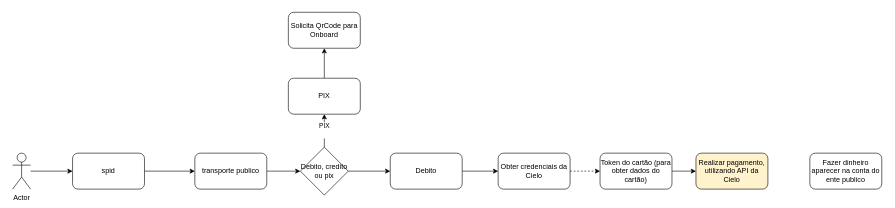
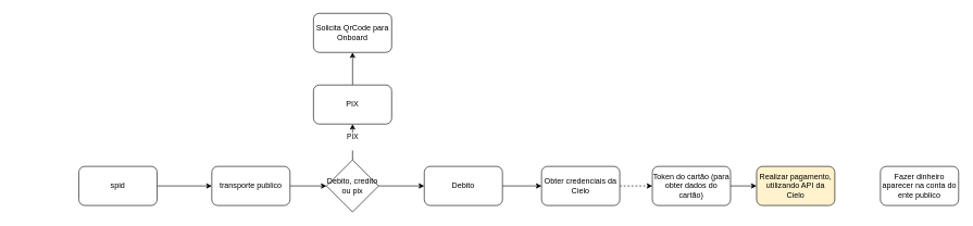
  <mxCell id="0" />
  <mxCell id="1" parent="0" />
- <mxCell id="2" style="edgeStyle=orthogonalEdgeStyle;rounded=0;orthogonalLoop=1;jettySize=auto;html=1;" edge="1" parent="1" source="3" target="5"><mxGeometry relative="1" as="geometry" /></mxCell>
- <mxCell id="3" value="Actor" style="shape=umlActor;verticalLabelPosition=bottom;verticalAlign=top;html=1;outlineConnect=0;" vertex="1" parent="1"><mxGeometry x="20" y="255" width="30" height="60" as="geometry" /></mxCell>
  <mxCell id="4" style="edgeStyle=orthogonalEdgeStyle;rounded=0;orthogonalLoop=1;jettySize=auto;html=1;exitX=1;exitY=0.5;exitDx=0;exitDy=0;entryX=0;entryY=0.5;entryDx=0;entryDy=0;" edge="1" parent="1" source="5" target="7"><mxGeometry relative="1" as="geometry" /></mxCell>
  <mxCell id="5" value="spid" style="rounded=1;whiteSpace=wrap;html=1;" vertex="1" parent="1"><mxGeometry x="120" y="255" width="120" height="60" as="geometry" /></mxCell>
  <mxCell id="6" style="edgeStyle=orthogonalEdgeStyle;rounded=0;orthogonalLoop=1;jettySize=auto;html=1;exitX=1;exitY=0.5;exitDx=0;exitDy=0;entryX=0;entryY=0.5;entryDx=0;entryDy=0;" edge="1" parent="1" source="7" target="10"><mxGeometry relative="1" as="geometry" /></mxCell>
  <mxCell id="7" value="transporte publico" style="rounded=1;whiteSpace=wrap;html=1;" vertex="1" parent="1"><mxGeometry x="324" y="255" width="120" height="60" as="geometry" /></mxCell>
  <mxCell id="8" value="PIX&lt;div&gt;&lt;br&gt;&lt;/div&gt;" style="edgeStyle=orthogonalEdgeStyle;rounded=0;orthogonalLoop=1;jettySize=auto;html=1;exitX=0.5;exitY=0;exitDx=0;exitDy=0;" edge="1" parent="1" source="10" target="12"><mxGeometry relative="1" as="geometry" /></mxCell>
  <mxCell id="9" style="edgeStyle=orthogonalEdgeStyle;rounded=0;orthogonalLoop=1;jettySize=auto;html=1;entryX=0;entryY=0.5;entryDx=0;entryDy=0;" edge="1" parent="1" source="10" target="15"><mxGeometry relative="1" as="geometry" /></mxCell>
  <mxCell id="10" value="Debito, credito ou pix" style="rhombus;whiteSpace=wrap;html=1;" vertex="1" parent="1"><mxGeometry x="500" y="245" width="80" height="80" as="geometry" /></mxCell>
  <mxCell id="11" style="edgeStyle=orthogonalEdgeStyle;rounded=0;orthogonalLoop=1;jettySize=auto;html=1;exitX=0.5;exitY=0;exitDx=0;exitDy=0;" edge="1" parent="1" source="12" target="13"><mxGeometry relative="1" as="geometry" /></mxCell>
  <mxCell id="12" value="PIX" style="rounded=1;whiteSpace=wrap;html=1;" vertex="1" parent="1"><mxGeometry x="480" y="130" width="120" height="60" as="geometry" /></mxCell>
  <mxCell id="13" value="Solicita QrCode para Onboard" style="rounded=1;whiteSpace=wrap;html=1;" vertex="1" parent="1"><mxGeometry x="480" y="20" width="120" height="60" as="geometry" /></mxCell>
  <mxCell id="14" style="edgeStyle=orthogonalEdgeStyle;rounded=0;orthogonalLoop=1;jettySize=auto;html=1;exitX=1;exitY=0.5;exitDx=0;exitDy=0;" edge="1" parent="1" source="15" target="17"><mxGeometry relative="1" as="geometry" /></mxCell>
  <mxCell id="15" value="Debito" style="rounded=1;whiteSpace=wrap;html=1;" vertex="1" parent="1"><mxGeometry x="650" y="255" width="120" height="60" as="geometry" /></mxCell>
  <mxCell id="16" style="edgeStyle=orthogonalEdgeStyle;rounded=0;orthogonalLoop=1;jettySize=auto;html=1;exitX=1;exitY=0.5;exitDx=0;exitDy=0;entryX=0;entryY=0.5;entryDx=0;entryDy=0;dashed=1;" edge="1" parent="1" source="17" target="19"><mxGeometry relative="1" as="geometry" /></mxCell>
  <mxCell id="17" value="Obter credenciais da Cielo" style="rounded=1;whiteSpace=wrap;html=1;" vertex="1" parent="1"><mxGeometry x="830" y="255" width="120" height="60" as="geometry" /></mxCell>
  <mxCell id="18" style="edgeStyle=orthogonalEdgeStyle;rounded=0;orthogonalLoop=1;jettySize=auto;html=1;exitX=1;exitY=0.5;exitDx=0;exitDy=0;" edge="1" parent="1" source="19" target="20"><mxGeometry relative="1" as="geometry" /></mxCell>
  <mxCell id="19" value="Token do cartão (para obter dados do cartão)" style="rounded=1;whiteSpace=wrap;html=1;" vertex="1" parent="1"><mxGeometry x="1000" y="255" width="120" height="60" as="geometry" /></mxCell>
  <mxCell id="20" value="Realizar pagamento, utilizando API da Cielo" style="rounded=1;whiteSpace=wrap;html=1;fillColor=#fff2cc;" vertex="1" parent="1"><mxGeometry x="1160" y="255" width="120" height="60" as="geometry" /></mxCell>
  <mxCell id="21" value="Fazer dinheiro aparecer na conta do ente publico" style="rounded=1;whiteSpace=wrap;html=1;" vertex="1" parent="1"><mxGeometry x="1350" y="255" width="120" height="60" as="geometry" /></mxCell>
